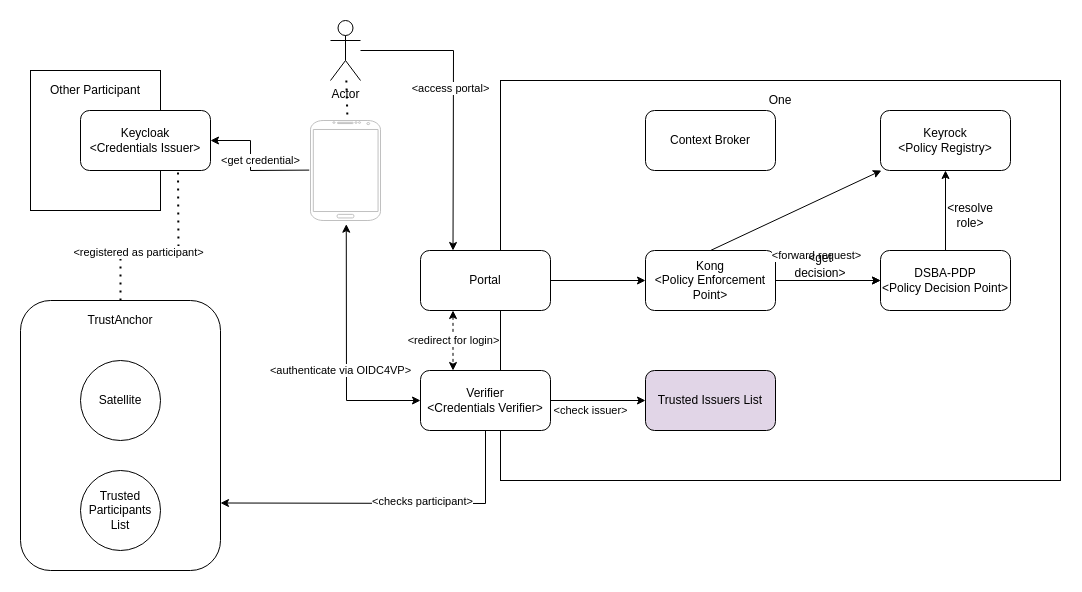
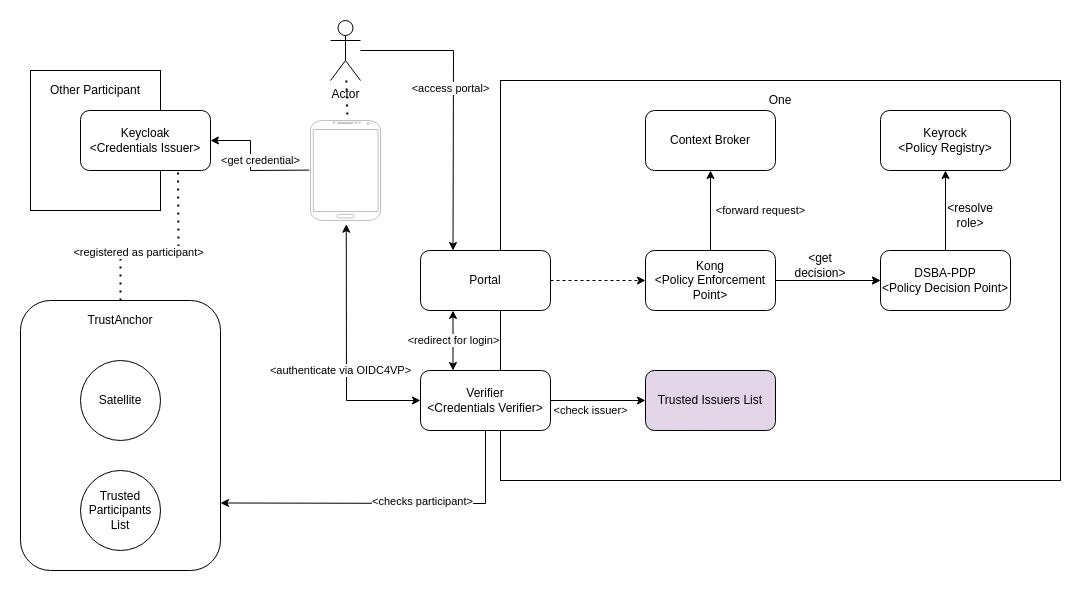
  <mxCell id="0" />
  <mxCell id="1" parent="0" />
  <mxCell id="2" value="&lt;div&gt;One&lt;/div&gt;&lt;div&gt;&lt;br&gt;&lt;/div&gt;&lt;div&gt;&lt;br&gt;&lt;/div&gt;&lt;div&gt;&lt;br&gt;&lt;/div&gt;&lt;div&gt;&lt;br&gt;&lt;/div&gt;&lt;div&gt;&lt;br&gt;&lt;/div&gt;&lt;div&gt;&lt;br&gt;&lt;/div&gt;&lt;div&gt;&lt;br&gt;&lt;/div&gt;&lt;div&gt;&lt;br&gt;&lt;/div&gt;&lt;div&gt;&lt;br&gt;&lt;/div&gt;&lt;div&gt;&lt;br&gt;&lt;/div&gt;&lt;div&gt;&lt;br&gt;&lt;/div&gt;&lt;div&gt;&lt;br&gt;&lt;/div&gt;&lt;div&gt;&lt;br&gt;&lt;/div&gt;&lt;div&gt;&lt;br&gt;&lt;/div&gt;&lt;div&gt;&lt;br&gt;&lt;/div&gt;&lt;div&gt;&lt;br&gt;&lt;/div&gt;&lt;div&gt;&lt;br&gt;&lt;/div&gt;&lt;div&gt;&lt;br&gt;&lt;/div&gt;&lt;div&gt;&lt;br&gt;&lt;/div&gt;&lt;div&gt;&lt;br&gt;&lt;/div&gt;&lt;div&gt;&lt;br&gt;&lt;/div&gt;&lt;div&gt;&lt;br&gt;&lt;/div&gt;&lt;div&gt;&lt;br&gt;&lt;/div&gt;&lt;div&gt;&lt;br&gt;&lt;/div&gt;&lt;div&gt;&lt;br&gt;&lt;/div&gt;" style="rounded=0;whiteSpace=wrap;html=1;" vertex="1" parent="1"><mxGeometry x="500" y="80" width="560" height="400" as="geometry" /></mxCell>
  <mxCell id="3" value="&lt;div&gt;Keyrock&lt;/div&gt;&lt;div&gt;&amp;lt;Policy Registry&amp;gt;&lt;br&gt;&lt;/div&gt;" style="rounded=1;whiteSpace=wrap;html=1;" vertex="1" parent="1"><mxGeometry x="880" y="110" width="130" height="60" as="geometry" /></mxCell>
  <mxCell id="4" value="" style="edgeStyle=orthogonalEdgeStyle;rounded=0;orthogonalLoop=1;jettySize=auto;html=1;" edge="1" parent="1" source="5" target="6"><mxGeometry relative="1" as="geometry" /></mxCell>
  <mxCell id="5" value="&lt;div&gt;Kong&lt;/div&gt;&lt;div&gt;&amp;lt;Policy Enforcement Point&amp;gt;&lt;br&gt;&lt;/div&gt;" style="rounded=1;whiteSpace=wrap;html=1;" vertex="1" parent="1"><mxGeometry x="645" y="250" width="130" height="60" as="geometry" /></mxCell>
  <mxCell id="6" value="&lt;div&gt;DSBA-PDP&lt;/div&gt;&lt;div&gt;&amp;lt;Policy Decision Point&amp;gt;&lt;br&gt;&lt;/div&gt;" style="rounded=1;whiteSpace=wrap;html=1;" vertex="1" parent="1"><mxGeometry x="880" y="250" width="130" height="60" as="geometry" /></mxCell>
  <mxCell id="7" value="&lt;div&gt;Portal&lt;br&gt;&lt;/div&gt;" style="rounded=1;whiteSpace=wrap;html=1;" vertex="1" parent="1"><mxGeometry x="420" y="250" width="130" height="60" as="geometry" /></mxCell>
  <mxCell id="8" value="&lt;div&gt;Verifier&lt;/div&gt;&lt;div&gt;&amp;lt;Credentials Verifier&amp;gt;&lt;br&gt;&lt;/div&gt;" style="rounded=1;whiteSpace=wrap;html=1;" vertex="1" parent="1"><mxGeometry x="420" y="370" width="130" height="60" as="geometry" /></mxCell>
  <mxCell id="9" value="Trusted Issuers List" style="rounded=1;whiteSpace=wrap;html=1;fillColor=#e1d5e7;" vertex="1" parent="1"><mxGeometry x="645" y="370" width="130" height="60" as="geometry" /></mxCell>
  <mxCell id="10" value="Context Broker" style="rounded=1;whiteSpace=wrap;html=1;" vertex="1" parent="1"><mxGeometry x="645" y="110" width="130" height="60" as="geometry" /></mxCell>
  <mxCell id="11" value="" style="group" vertex="1" connectable="0" parent="1"><mxGeometry x="20" y="300" width="200" height="270" as="geometry" /></mxCell>
  <mxCell id="12" value="&lt;div&gt;TrustAnchor&lt;/div&gt;&lt;div&gt;&lt;br&gt;&lt;/div&gt;&lt;div&gt;&lt;br&gt;&lt;/div&gt;&lt;div&gt;&lt;br&gt;&lt;/div&gt;&lt;div&gt;&lt;br&gt;&lt;/div&gt;&lt;div&gt;&lt;br&gt;&lt;/div&gt;&lt;div&gt;&lt;br&gt;&lt;/div&gt;&lt;div&gt;&lt;br&gt;&lt;/div&gt;&lt;div&gt;&lt;br&gt;&lt;/div&gt;&lt;div&gt;&lt;br&gt;&lt;/div&gt;&lt;div&gt;&lt;br&gt;&lt;/div&gt;&lt;div&gt;&lt;br&gt;&lt;/div&gt;&lt;div&gt;&lt;br&gt;&lt;/div&gt;&lt;div&gt;&lt;br&gt;&lt;/div&gt;&lt;div&gt;&lt;br&gt;&lt;/div&gt;&lt;div&gt;&lt;br&gt;&lt;/div&gt;&lt;div&gt;&lt;br&gt;&lt;/div&gt;" style="rounded=1;whiteSpace=wrap;html=1;" vertex="1" parent="11"><mxGeometry width="200" height="270" as="geometry" /></mxCell>
  <mxCell id="13" value="Satellite" style="ellipse;whiteSpace=wrap;html=1;aspect=fixed;" vertex="1" parent="11"><mxGeometry x="60" y="60" width="80" height="80" as="geometry" /></mxCell>
  <mxCell id="14" value="&lt;div&gt;Trusted&lt;/div&gt;&lt;div&gt;Participants&lt;/div&gt;&lt;div&gt;List&lt;br&gt;&lt;/div&gt;" style="ellipse;whiteSpace=wrap;html=1;aspect=fixed;" vertex="1" parent="11"><mxGeometry x="60" y="170" width="80" height="80" as="geometry" /></mxCell>
- <mxCell id="15" value="" style="endArrow=classic;html=1;rounded=0;exitX=1;exitY=0.5;exitDx=0;exitDy=0;" edge="1" parent="1" source="7" target="5"><mxGeometry width="50" height="50" relative="1" as="geometry"><mxPoint x="580" y="230" as="sourcePoint" /><mxPoint x="630" y="180" as="targetPoint" /></mxGeometry></mxCell>
+ <mxCell id="15" value="" style="endArrow=classic;html=1;rounded=0;exitX=1;exitY=0.5;exitDx=0;exitDy=0;dashed=1;" edge="1" parent="1" source="7" target="5"><mxGeometry width="50" height="50" relative="1" as="geometry"><mxPoint x="580" y="230" as="sourcePoint" /><mxPoint x="630" y="180" as="targetPoint" /></mxGeometry></mxCell>
  <mxCell id="16" value="" style="endArrow=classic;html=1;rounded=0;exitX=1;exitY=0.5;exitDx=0;exitDy=0;entryX=0;entryY=0.5;entryDx=0;entryDy=0;" edge="1" parent="1" source="5" target="6"><mxGeometry width="50" height="50" relative="1" as="geometry"><mxPoint x="680" y="420" as="sourcePoint" /><mxPoint x="730" y="370" as="targetPoint" /></mxGeometry></mxCell>
  <mxCell id="17" value="" style="endArrow=classic;html=1;rounded=0;exitX=0.5;exitY=0;exitDx=0;exitDy=0;entryX=0.5;entryY=1;entryDx=0;entryDy=0;" edge="1" parent="1" source="6" target="3"><mxGeometry width="50" height="50" relative="1" as="geometry"><mxPoint x="970" y="240" as="sourcePoint" /><mxPoint x="1020" y="190" as="targetPoint" /></mxGeometry></mxCell>
- <mxCell id="18" value="&amp;lt;forward request&amp;gt;" style="endArrow=classic;html=1;rounded=0;exitX=0.5;exitY=0;exitDx=0;exitDy=0;" edge="1" parent="1" source="5" target="3"><mxGeometry y="-50" width="50" height="50" relative="1" as="geometry"><mxPoint x="570" y="190" as="sourcePoint" /><mxPoint x="620" y="140" as="targetPoint" /><mxPoint as="offset" /></mxGeometry></mxCell>
- <mxCell id="19" value="&amp;lt;redirect for login&amp;gt;" style="endArrow=classic;html=1;rounded=0;exitX=0.25;exitY=1;exitDx=0;exitDy=0;entryX=0.25;entryY=0;entryDx=0;entryDy=0;startArrow=classic;startFill=1;dashed=1;" edge="1" parent="1" source="7" target="8"><mxGeometry width="50" height="50" relative="1" as="geometry"><mxPoint x="540" y="490" as="sourcePoint" /><mxPoint x="590" y="440" as="targetPoint" /></mxGeometry></mxCell>
+ <mxCell id="18" value="&amp;lt;forward request&amp;gt;" style="endArrow=classic;html=1;rounded=0;exitX=0.5;exitY=0;exitDx=0;exitDy=0;" edge="1" parent="1" source="5" target="10"><mxGeometry y="-50" width="50" height="50" relative="1" as="geometry"><mxPoint x="570" y="190" as="sourcePoint" /><mxPoint x="620" y="140" as="targetPoint" /><mxPoint as="offset" /></mxGeometry></mxCell>
+ <mxCell id="19" value="&amp;lt;redirect for login&amp;gt;" style="endArrow=classic;html=1;rounded=0;exitX=0.25;exitY=1;exitDx=0;exitDy=0;entryX=0.25;entryY=0;entryDx=0;entryDy=0;startArrow=classic;startFill=1;" edge="1" parent="1" source="7" target="8"><mxGeometry width="50" height="50" relative="1" as="geometry"><mxPoint x="540" y="490" as="sourcePoint" /><mxPoint x="590" y="440" as="targetPoint" /></mxGeometry></mxCell>
  <mxCell id="20" value="&amp;lt;check issuer&amp;gt;" style="endArrow=classic;html=1;rounded=0;exitX=1;exitY=0.5;exitDx=0;exitDy=0;entryX=0;entryY=0.5;entryDx=0;entryDy=0;" edge="1" parent="1" source="8" target="9"><mxGeometry x="-0.158" y="-10" width="50" height="50" relative="1" as="geometry"><mxPoint x="580" y="490" as="sourcePoint" /><mxPoint x="630" y="440" as="targetPoint" /><mxPoint as="offset" /></mxGeometry></mxCell>
  <mxCell id="21" value="&amp;lt;resolve role&amp;gt;" style="text;html=1;strokeColor=none;fillColor=none;align=center;verticalAlign=middle;whiteSpace=wrap;rounded=0;" vertex="1" parent="1"><mxGeometry x="940" y="200" width="60" height="30" as="geometry" /></mxCell>
  <mxCell id="22" value="&amp;lt;get decision&amp;gt;" style="text;html=1;strokeColor=none;fillColor=none;align=center;verticalAlign=middle;whiteSpace=wrap;rounded=0;" vertex="1" parent="1"><mxGeometry x="790" y="250" width="60" height="30" as="geometry" /></mxCell>
  <mxCell id="23" value="" style="group" vertex="1" connectable="0" parent="1"><mxGeometry x="30" y="70" width="180" height="140" as="geometry" /></mxCell>
  <mxCell id="24" value="&lt;div&gt;&lt;br&gt;&lt;/div&gt;&lt;div&gt;&lt;br&gt;&lt;/div&gt;&lt;div&gt;&lt;br&gt;&lt;/div&gt;&lt;div&gt;&lt;br&gt;&lt;/div&gt;&lt;div&gt;Other Participant&lt;/div&gt;&lt;div&gt;&lt;br&gt;&lt;/div&gt;&lt;div&gt;&lt;br&gt;&lt;/div&gt;&lt;div&gt;&lt;br&gt;&lt;/div&gt;&lt;div&gt;&lt;br&gt;&lt;/div&gt;&lt;div&gt;&lt;br&gt;&lt;/div&gt;&lt;div&gt;&lt;br&gt;&lt;/div&gt;&lt;div&gt;&lt;br&gt;&lt;/div&gt;&lt;div&gt;&lt;br&gt;&lt;/div&gt;&lt;div&gt;&lt;br&gt;&lt;/div&gt;&lt;div&gt;&lt;br&gt;&lt;/div&gt;&lt;div&gt;&lt;br&gt;&lt;/div&gt;" style="rounded=0;whiteSpace=wrap;html=1;" vertex="1" parent="23"><mxGeometry width="130" height="140" as="geometry" /></mxCell>
  <mxCell id="25" value="&lt;div&gt;Keycloak&lt;/div&gt;&lt;div&gt;&amp;lt;Credentials Issuer&amp;gt;&lt;br&gt;&lt;/div&gt;" style="rounded=1;whiteSpace=wrap;html=1;" vertex="1" parent="23"><mxGeometry x="50" y="40" width="130" height="60" as="geometry" /></mxCell>
  <mxCell id="26" value="" style="endArrow=classic;html=1;rounded=0;exitX=0.5;exitY=1;exitDx=0;exitDy=0;entryX=1;entryY=0.75;entryDx=0;entryDy=0;" edge="1" parent="1" source="8" target="12"><mxGeometry width="50" height="50" relative="1" as="geometry"><mxPoint x="310" y="500" as="sourcePoint" /><mxPoint x="360" y="450" as="targetPoint" /><Array as="points"><mxPoint x="485" y="503" /></Array></mxGeometry></mxCell>
  <mxCell id="27" value="&amp;lt;checks participant&amp;gt;" style="edgeLabel;html=1;align=center;verticalAlign=middle;resizable=0;points=[];" vertex="1" connectable="0" parent="26"><mxGeometry x="-0.192" y="-2" relative="1" as="geometry"><mxPoint as="offset" /></mxGeometry></mxCell>
  <mxCell id="28" value="" style="endArrow=none;dashed=1;html=1;dashPattern=1 3;strokeWidth=2;rounded=0;entryX=0.75;entryY=1;entryDx=0;entryDy=0;exitX=0.5;exitY=0;exitDx=0;exitDy=0;" edge="1" parent="1" source="12" target="25"><mxGeometry width="50" height="50" relative="1" as="geometry"><mxPoint x="-50" y="370" as="sourcePoint" /><mxPoint x="0" y="320" as="targetPoint" /><Array as="points"><mxPoint x="120" y="250" /><mxPoint x="178" y="250" /></Array></mxGeometry></mxCell>
  <mxCell id="29" value="&amp;lt;registered as participant&amp;gt;" style="edgeLabel;html=1;align=center;verticalAlign=middle;resizable=0;points=[];" vertex="1" connectable="0" parent="28"><mxGeometry x="-0.287" y="-1" relative="1" as="geometry"><mxPoint as="offset" /></mxGeometry></mxCell>
  <mxCell id="30" value="Actor" style="shape=umlActor;verticalLabelPosition=bottom;verticalAlign=top;html=1;outlineConnect=0;" vertex="1" parent="1"><mxGeometry x="330" y="20" width="30" height="60" as="geometry" /></mxCell>
  <mxCell id="31" value="" style="verticalLabelPosition=bottom;verticalAlign=top;html=1;shadow=0;dashed=0;strokeWidth=1;shape=mxgraph.android.phone2;strokeColor=#c0c0c0;" vertex="1" parent="1"><mxGeometry x="310" y="120" width="70" height="100" as="geometry" /></mxCell>
  <mxCell id="32" value="" style="endArrow=none;dashed=1;html=1;dashPattern=1 3;strokeWidth=2;rounded=0;entryX=0.527;entryY=-0.034;entryDx=0;entryDy=0;entryPerimeter=0;" edge="1" parent="1" source="30" target="31"><mxGeometry width="50" height="50" relative="1" as="geometry"><mxPoint x="260" y="160" as="sourcePoint" /><mxPoint x="310" y="110" as="targetPoint" /></mxGeometry></mxCell>
  <mxCell id="33" value="&amp;lt;get credential&amp;gt;" style="endArrow=classic;html=1;rounded=0;exitX=-0.018;exitY=0.496;exitDx=0;exitDy=0;exitPerimeter=0;entryX=1;entryY=0.5;entryDx=0;entryDy=0;" edge="1" parent="1" source="31" target="25"><mxGeometry x="-0.244" y="-10" width="50" height="50" relative="1" as="geometry"><mxPoint x="190" y="70" as="sourcePoint" /><mxPoint x="240" y="20" as="targetPoint" /><Array as="points"><mxPoint x="250" y="170" /><mxPoint x="250" y="140" /></Array><mxPoint as="offset" /></mxGeometry></mxCell>
  <mxCell id="34" value="" style="endArrow=classic;html=1;rounded=0;entryX=0.25;entryY=0;entryDx=0;entryDy=0;" edge="1" parent="1" source="30" target="7"><mxGeometry width="50" height="50" relative="1" as="geometry"><mxPoint x="420" y="100" as="sourcePoint" /><mxPoint x="470" y="50" as="targetPoint" /><Array as="points"><mxPoint x="453" y="50" /></Array></mxGeometry></mxCell>
  <mxCell id="35" value="&amp;lt;access portal&amp;gt;" style="edgeLabel;html=1;align=center;verticalAlign=middle;resizable=0;points=[];" vertex="1" connectable="0" parent="34"><mxGeometry x="-0.105" relative="1" as="geometry"><mxPoint x="-3" as="offset" /></mxGeometry></mxCell>
  <mxCell id="36" value="" style="endArrow=classic;startArrow=classic;html=1;rounded=0;entryX=0.511;entryY=1.037;entryDx=0;entryDy=0;entryPerimeter=0;exitX=0;exitY=0.5;exitDx=0;exitDy=0;" edge="1" parent="1" source="8" target="31"><mxGeometry width="50" height="50" relative="1" as="geometry"><mxPoint x="280" y="380" as="sourcePoint" /><mxPoint x="330" y="330" as="targetPoint" /><Array as="points"><mxPoint x="346" y="400" /></Array></mxGeometry></mxCell>
  <mxCell id="37" value="&amp;lt;authenticate via OIDC4VP&amp;gt;" style="edgeLabel;html=1;align=center;verticalAlign=middle;resizable=0;points=[];" vertex="1" connectable="0" parent="36"><mxGeometry x="-0.03" y="-1" relative="1" as="geometry"><mxPoint x="-7" y="17" as="offset" /></mxGeometry></mxCell>
